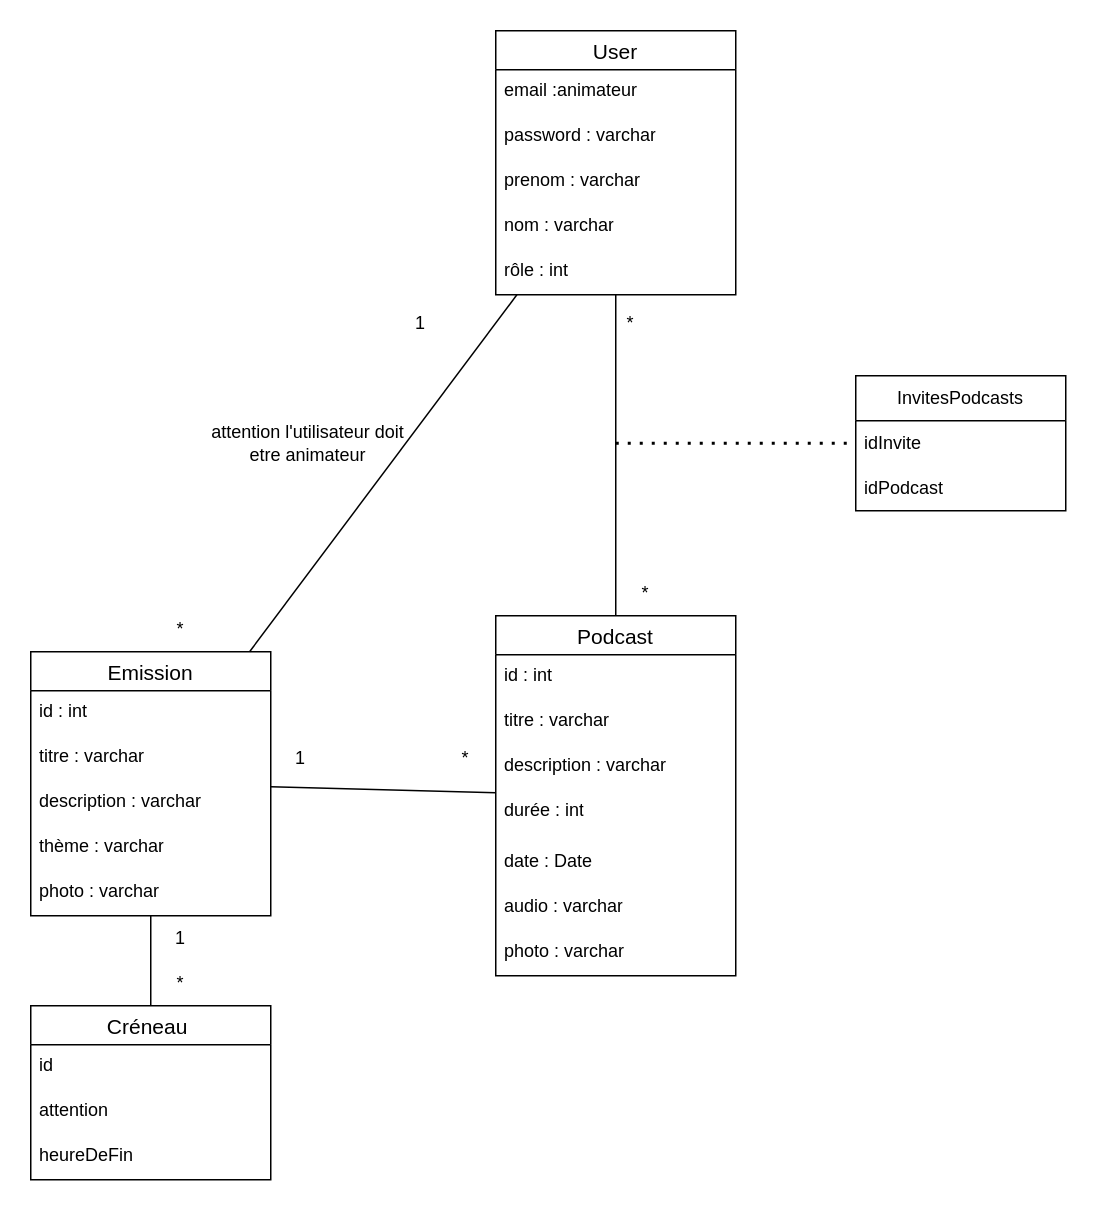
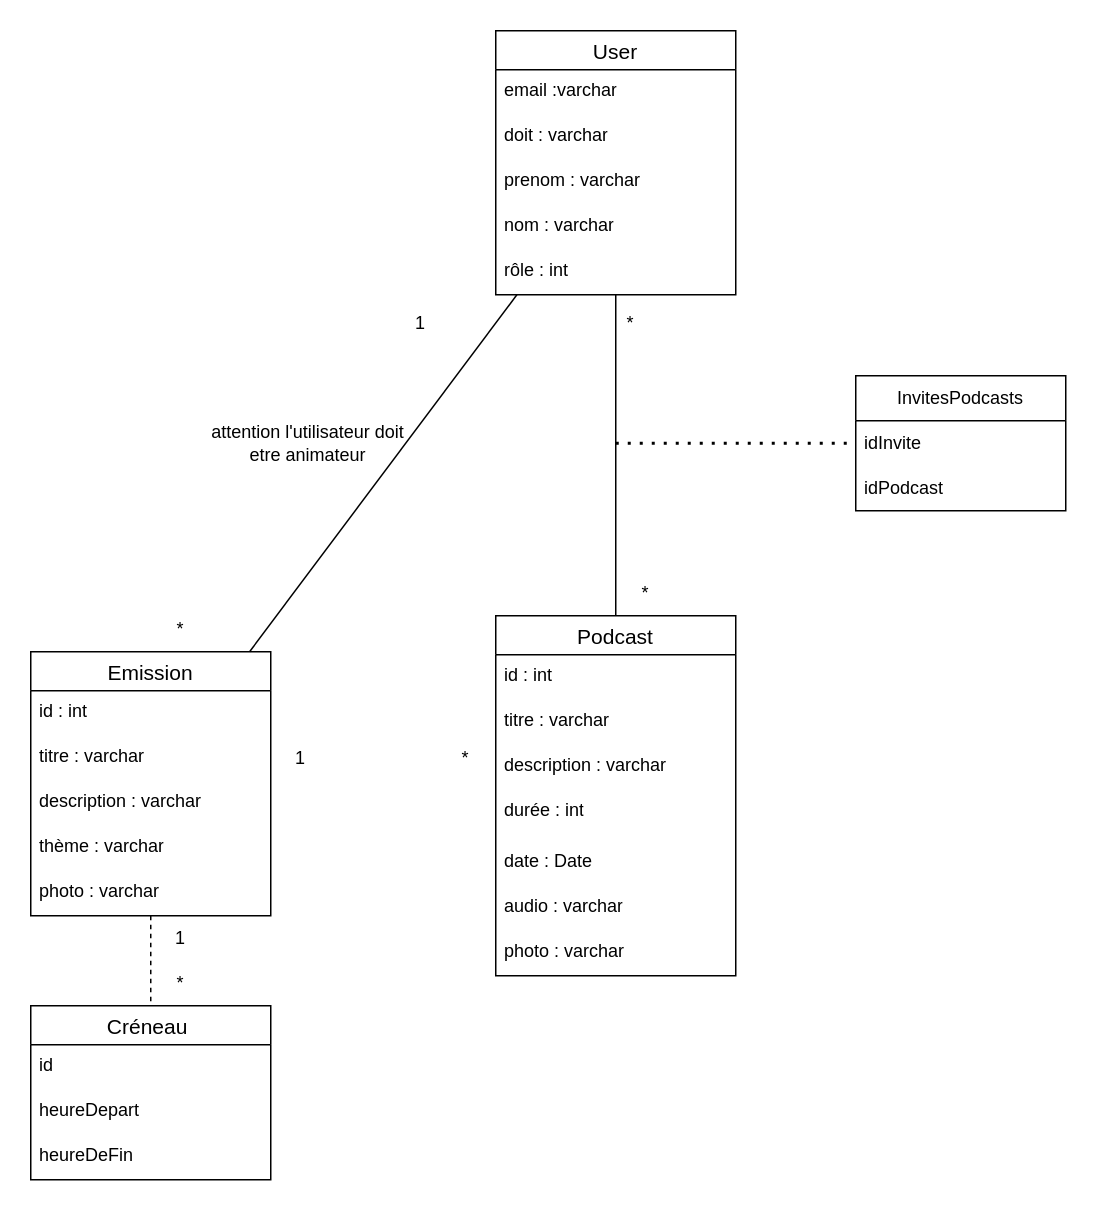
  <mxCell id="0" />
  <mxCell id="1" parent="0" />
  <mxCell id="2" value="Emission" style="swimlane;fontStyle=0;childLayout=stackLayout;horizontal=1;startSize=26;horizontalStack=0;resizeParent=1;resizeParentMax=0;resizeLast=0;collapsible=1;marginBottom=0;align=center;fontSize=14;" parent="1" vertex="1"><mxGeometry x="20" y="434" width="160" height="176" as="geometry" /></mxCell>
  <mxCell id="3" value="id : int" style="text;strokeColor=none;fillColor=none;spacingLeft=4;spacingRight=4;overflow=hidden;rotatable=0;points=[[0,0.5],[1,0.5]];portConstraint=eastwest;fontSize=12;whiteSpace=wrap;html=1;" parent="2" vertex="1"><mxGeometry y="26" width="160" height="30" as="geometry" /></mxCell>
  <mxCell id="4" value="titre : varchar" style="text;strokeColor=none;fillColor=none;spacingLeft=4;spacingRight=4;overflow=hidden;rotatable=0;points=[[0,0.5],[1,0.5]];portConstraint=eastwest;fontSize=12;whiteSpace=wrap;html=1;" parent="2" vertex="1"><mxGeometry y="56" width="160" height="30" as="geometry" /></mxCell>
  <mxCell id="5" value="description : varchar" style="text;strokeColor=none;fillColor=none;spacingLeft=4;spacingRight=4;overflow=hidden;rotatable=0;points=[[0,0.5],[1,0.5]];portConstraint=eastwest;fontSize=12;whiteSpace=wrap;html=1;" parent="2" vertex="1"><mxGeometry y="86" width="160" height="30" as="geometry" /></mxCell>
  <mxCell id="6" value="thème : varchar" style="text;strokeColor=none;fillColor=none;spacingLeft=4;spacingRight=4;overflow=hidden;rotatable=0;points=[[0,0.5],[1,0.5]];portConstraint=eastwest;fontSize=12;whiteSpace=wrap;html=1;" parent="2" vertex="1"><mxGeometry y="116" width="160" height="30" as="geometry" /></mxCell>
  <mxCell id="7" value="photo : varchar" style="text;strokeColor=none;fillColor=none;spacingLeft=4;spacingRight=4;overflow=hidden;rotatable=0;points=[[0,0.5],[1,0.5]];portConstraint=eastwest;fontSize=12;whiteSpace=wrap;html=1;" parent="2" vertex="1"><mxGeometry y="146" width="160" height="30" as="geometry" /></mxCell>
  <mxCell id="8" value="Podcast" style="swimlane;fontStyle=0;childLayout=stackLayout;horizontal=1;startSize=26;horizontalStack=0;resizeParent=1;resizeParentMax=0;resizeLast=0;collapsible=1;marginBottom=0;align=center;fontSize=14;" parent="1" vertex="1"><mxGeometry x="330" y="410" width="160" height="240" as="geometry" /></mxCell>
  <mxCell id="9" value="id : int" style="text;strokeColor=none;fillColor=none;spacingLeft=4;spacingRight=4;overflow=hidden;rotatable=0;points=[[0,0.5],[1,0.5]];portConstraint=eastwest;fontSize=12;whiteSpace=wrap;html=1;" parent="8" vertex="1"><mxGeometry y="26" width="160" height="30" as="geometry" /></mxCell>
  <mxCell id="10" value="titre : varchar" style="text;strokeColor=none;fillColor=none;spacingLeft=4;spacingRight=4;overflow=hidden;rotatable=0;points=[[0,0.5],[1,0.5]];portConstraint=eastwest;fontSize=12;whiteSpace=wrap;html=1;" parent="8" vertex="1"><mxGeometry y="56" width="160" height="30" as="geometry" /></mxCell>
  <mxCell id="11" value="description : varchar" style="text;strokeColor=none;fillColor=none;spacingLeft=4;spacingRight=4;overflow=hidden;rotatable=0;points=[[0,0.5],[1,0.5]];portConstraint=eastwest;fontSize=12;whiteSpace=wrap;html=1;" parent="8" vertex="1"><mxGeometry y="86" width="160" height="30" as="geometry" /></mxCell>
  <mxCell id="12" value="durée : int" style="text;strokeColor=none;fillColor=none;spacingLeft=4;spacingRight=4;overflow=hidden;rotatable=0;points=[[0,0.5],[1,0.5]];portConstraint=eastwest;fontSize=12;whiteSpace=wrap;html=1;" parent="8" vertex="1"><mxGeometry y="116" width="160" height="34" as="geometry" /></mxCell>
  <mxCell id="13" value="date : Date" style="text;strokeColor=none;fillColor=none;spacingLeft=4;spacingRight=4;overflow=hidden;rotatable=0;points=[[0,0.5],[1,0.5]];portConstraint=eastwest;fontSize=12;whiteSpace=wrap;html=1;" parent="8" vertex="1"><mxGeometry y="150" width="160" height="30" as="geometry" /></mxCell>
  <mxCell id="14" value="audio : varchar" style="text;strokeColor=none;fillColor=none;spacingLeft=4;spacingRight=4;overflow=hidden;rotatable=0;points=[[0,0.5],[1,0.5]];portConstraint=eastwest;fontSize=12;whiteSpace=wrap;html=1;" parent="8" vertex="1"><mxGeometry y="180" width="160" height="30" as="geometry" /></mxCell>
  <mxCell id="15" value="photo : varchar" style="text;strokeColor=none;fillColor=none;spacingLeft=4;spacingRight=4;overflow=hidden;rotatable=0;points=[[0,0.5],[1,0.5]];portConstraint=eastwest;fontSize=12;whiteSpace=wrap;html=1;" parent="8" vertex="1"><mxGeometry y="210" width="160" height="30" as="geometry" /></mxCell>
  <mxCell id="16" value="Créneau " style="swimlane;fontStyle=0;childLayout=stackLayout;horizontal=1;startSize=26;horizontalStack=0;resizeParent=1;resizeParentMax=0;resizeLast=0;collapsible=1;marginBottom=0;align=center;fontSize=14;" parent="1" vertex="1"><mxGeometry x="20" y="670" width="160" height="116" as="geometry" /></mxCell>
  <mxCell id="17" value="id" style="text;strokeColor=none;fillColor=none;spacingLeft=4;spacingRight=4;overflow=hidden;rotatable=0;points=[[0,0.5],[1,0.5]];portConstraint=eastwest;fontSize=12;whiteSpace=wrap;html=1;" parent="16" vertex="1"><mxGeometry y="26" width="160" height="30" as="geometry" /></mxCell>
- <mxCell id="18" value="attention" style="text;strokeColor=none;fillColor=none;spacingLeft=4;spacingRight=4;overflow=hidden;rotatable=0;points=[[0,0.5],[1,0.5]];portConstraint=eastwest;fontSize=12;whiteSpace=wrap;html=1;" parent="16" vertex="1"><mxGeometry y="56" width="160" height="30" as="geometry" /></mxCell>
+ <mxCell id="18" value="heureDepart" style="text;strokeColor=none;fillColor=none;spacingLeft=4;spacingRight=4;overflow=hidden;rotatable=0;points=[[0,0.5],[1,0.5]];portConstraint=eastwest;fontSize=12;whiteSpace=wrap;html=1;" parent="16" vertex="1"><mxGeometry y="56" width="160" height="30" as="geometry" /></mxCell>
  <mxCell id="19" value="heureDeFin" style="text;strokeColor=none;fillColor=none;spacingLeft=4;spacingRight=4;overflow=hidden;rotatable=0;points=[[0,0.5],[1,0.5]];portConstraint=eastwest;fontSize=12;whiteSpace=wrap;html=1;" parent="16" vertex="1"><mxGeometry y="86" width="160" height="30" as="geometry" /></mxCell>
  <mxCell id="20" value="User" style="swimlane;fontStyle=0;childLayout=stackLayout;horizontal=1;startSize=26;horizontalStack=0;resizeParent=1;resizeParentMax=0;resizeLast=0;collapsible=1;marginBottom=0;align=center;fontSize=14;" parent="1" vertex="1"><mxGeometry x="330" y="20" width="160" height="176" as="geometry" /></mxCell>
- <mxCell id="21" value="email :animateur" style="text;strokeColor=none;fillColor=none;spacingLeft=4;spacingRight=4;overflow=hidden;rotatable=0;points=[[0,0.5],[1,0.5]];portConstraint=eastwest;fontSize=12;whiteSpace=wrap;html=1;" parent="20" vertex="1"><mxGeometry y="26" width="160" height="30" as="geometry" /></mxCell>
- <mxCell id="22" value="password : varchar&lt;br&gt;" style="text;strokeColor=none;fillColor=none;spacingLeft=4;spacingRight=4;overflow=hidden;rotatable=0;points=[[0,0.5],[1,0.5]];portConstraint=eastwest;fontSize=12;whiteSpace=wrap;html=1;" parent="20" vertex="1"><mxGeometry y="56" width="160" height="30" as="geometry" /></mxCell>
+ <mxCell id="21" value="email :varchar" style="text;strokeColor=none;fillColor=none;spacingLeft=4;spacingRight=4;overflow=hidden;rotatable=0;points=[[0,0.5],[1,0.5]];portConstraint=eastwest;fontSize=12;whiteSpace=wrap;html=1;" parent="20" vertex="1"><mxGeometry y="26" width="160" height="30" as="geometry" /></mxCell>
+ <mxCell id="22" value="doit : varchar&lt;br&gt;" style="text;strokeColor=none;fillColor=none;spacingLeft=4;spacingRight=4;overflow=hidden;rotatable=0;points=[[0,0.5],[1,0.5]];portConstraint=eastwest;fontSize=12;whiteSpace=wrap;html=1;" parent="20" vertex="1"><mxGeometry y="56" width="160" height="30" as="geometry" /></mxCell>
  <mxCell id="23" value="prenom : varchar" style="text;strokeColor=none;fillColor=none;spacingLeft=4;spacingRight=4;overflow=hidden;rotatable=0;points=[[0,0.5],[1,0.5]];portConstraint=eastwest;fontSize=12;whiteSpace=wrap;html=1;" parent="20" vertex="1"><mxGeometry y="86" width="160" height="30" as="geometry" /></mxCell>
  <mxCell id="24" value="nom : varchar" style="text;strokeColor=none;fillColor=none;spacingLeft=4;spacingRight=4;overflow=hidden;rotatable=0;points=[[0,0.5],[1,0.5]];portConstraint=eastwest;fontSize=12;whiteSpace=wrap;html=1;" parent="20" vertex="1"><mxGeometry y="116" width="160" height="30" as="geometry" /></mxCell>
  <mxCell id="25" value="rôle : int" style="text;strokeColor=none;fillColor=none;spacingLeft=4;spacingRight=4;overflow=hidden;rotatable=0;points=[[0,0.5],[1,0.5]];portConstraint=eastwest;fontSize=12;whiteSpace=wrap;html=1;" parent="20" vertex="1"><mxGeometry y="146" width="160" height="30" as="geometry" /></mxCell>
- <mxCell id="26" value="" style="endArrow=none;html=1;rounded=0;" parent="1" source="8" target="2" edge="1"><mxGeometry width="50" height="50" relative="1" as="geometry"><mxPoint x="330" y="580" as="sourcePoint" /><mxPoint x="380" y="530" as="targetPoint" /></mxGeometry></mxCell>
  <mxCell id="27" value="1" style="text;html=1;strokeColor=none;fillColor=none;align=center;verticalAlign=middle;whiteSpace=wrap;rounded=0;" parent="1" vertex="1"><mxGeometry x="170" y="490" width="60" height="30" as="geometry" /></mxCell>
  <mxCell id="28" value="*" style="text;html=1;strokeColor=none;fillColor=none;align=center;verticalAlign=middle;whiteSpace=wrap;rounded=0;" parent="1" vertex="1"><mxGeometry x="280" y="490" width="60" height="30" as="geometry" /></mxCell>
- <mxCell id="29" value="" style="endArrow=none;html=1;rounded=0;" parent="1" source="2" target="16" edge="1"><mxGeometry width="50" height="50" relative="1" as="geometry"><mxPoint x="40" y="490" as="sourcePoint" /><mxPoint x="90" y="440" as="targetPoint" /></mxGeometry></mxCell>
+ <mxCell id="29" value="" style="endArrow=none;html=1;rounded=0;dashed=1;" parent="1" source="2" target="16" edge="1"><mxGeometry width="50" height="50" relative="1" as="geometry"><mxPoint x="40" y="490" as="sourcePoint" /><mxPoint x="90" y="440" as="targetPoint" /></mxGeometry></mxCell>
  <mxCell id="30" value="*" style="text;html=1;strokeColor=none;fillColor=none;align=center;verticalAlign=middle;whiteSpace=wrap;rounded=0;" parent="1" vertex="1"><mxGeometry x="90" y="640" width="60" height="30" as="geometry" /></mxCell>
  <mxCell id="31" value="1" style="text;html=1;strokeColor=none;fillColor=none;align=center;verticalAlign=middle;whiteSpace=wrap;rounded=0;" parent="1" vertex="1"><mxGeometry x="90" y="610" width="60" height="30" as="geometry" /></mxCell>
  <mxCell id="32" value="" style="endArrow=none;html=1;rounded=0;" parent="1" source="2" target="20" edge="1"><mxGeometry width="50" height="50" relative="1" as="geometry"><mxPoint x="30" y="480" as="sourcePoint" /><mxPoint x="100" y="176" as="targetPoint" /></mxGeometry></mxCell>
  <mxCell id="33" value="1" style="text;html=1;strokeColor=none;fillColor=none;align=center;verticalAlign=middle;whiteSpace=wrap;rounded=0;" parent="1" vertex="1"><mxGeometry x="250" y="200" width="60" height="30" as="geometry" /></mxCell>
  <mxCell id="34" value="*" style="text;html=1;strokeColor=none;fillColor=none;align=center;verticalAlign=middle;whiteSpace=wrap;rounded=0;" parent="1" vertex="1"><mxGeometry x="90" y="404" width="60" height="30" as="geometry" /></mxCell>
  <mxCell id="35" value="*" style="text;html=1;strokeColor=none;fillColor=none;align=center;verticalAlign=middle;whiteSpace=wrap;rounded=0;" parent="1" vertex="1"><mxGeometry x="400" y="380" width="60" height="30" as="geometry" /></mxCell>
  <mxCell id="36" value="InvitesPodcasts" style="swimlane;fontStyle=0;childLayout=stackLayout;horizontal=1;startSize=30;horizontalStack=0;resizeParent=1;resizeParentMax=0;resizeLast=0;collapsible=1;marginBottom=0;whiteSpace=wrap;html=1;" parent="1" vertex="1"><mxGeometry x="570" y="250" width="140" height="90" as="geometry" /></mxCell>
  <mxCell id="37" value="idInvite" style="text;strokeColor=none;fillColor=none;align=left;verticalAlign=middle;spacingLeft=4;spacingRight=4;overflow=hidden;points=[[0,0.5],[1,0.5]];portConstraint=eastwest;rotatable=0;whiteSpace=wrap;html=1;" parent="36" vertex="1"><mxGeometry y="30" width="140" height="30" as="geometry" /></mxCell>
  <mxCell id="38" value="idPodcast" style="text;strokeColor=none;fillColor=none;align=left;verticalAlign=middle;spacingLeft=4;spacingRight=4;overflow=hidden;points=[[0,0.5],[1,0.5]];portConstraint=eastwest;rotatable=0;whiteSpace=wrap;html=1;" parent="36" vertex="1"><mxGeometry y="60" width="140" height="30" as="geometry" /></mxCell>
  <mxCell id="39" value="" style="endArrow=none;html=1;rounded=0;" parent="1" source="8" target="20" edge="1"><mxGeometry width="50" height="50" relative="1" as="geometry"><mxPoint x="80" y="530" as="sourcePoint" /><mxPoint x="671" y="140" as="targetPoint" /></mxGeometry></mxCell>
  <mxCell id="40" value="*" style="text;html=1;strokeColor=none;fillColor=none;align=center;verticalAlign=middle;whiteSpace=wrap;rounded=0;" parent="1" vertex="1"><mxGeometry x="390" y="200" width="60" height="30" as="geometry" /></mxCell>
  <mxCell id="41" value="attention l'utilisateur doit etre animateur " style="text;html=1;strokeColor=none;fillColor=none;align=center;verticalAlign=middle;whiteSpace=wrap;rounded=0;" vertex="1" parent="1"><mxGeometry x="130" y="280" width="150" height="30" as="geometry" /></mxCell>
  <mxCell id="42" value="" style="endArrow=none;dashed=1;html=1;dashPattern=1 3;strokeWidth=2;rounded=0;" edge="1" parent="1" target="36"><mxGeometry width="50" height="50" relative="1" as="geometry"><mxPoint x="410" y="295" as="sourcePoint" /><mxPoint x="570" y="480" as="targetPoint" /></mxGeometry></mxCell>
